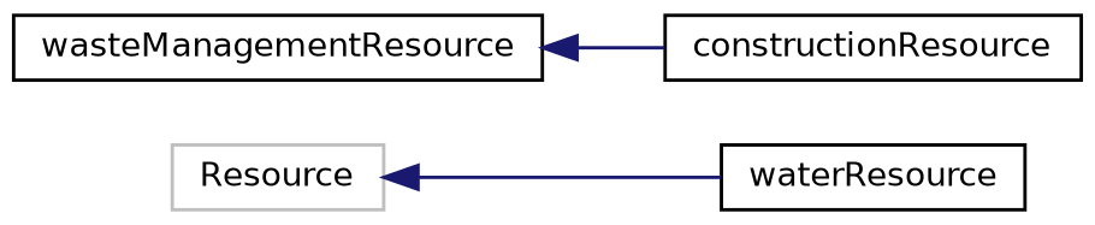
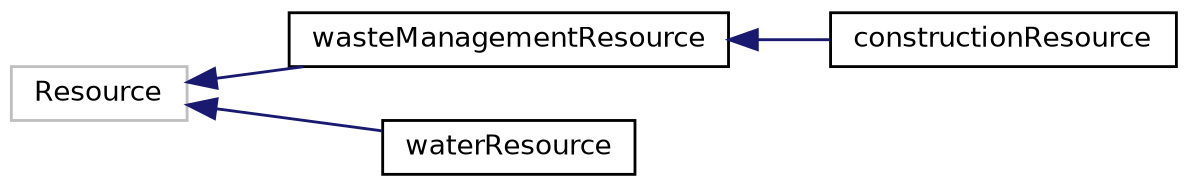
  digraph {
    rankdir=LR
    node [color=black fillcolor=white fontname=Helvetica fontsize=10 shape=record style=filled]
    edge [color=midnightblue dir=back fontname=Helvetica fontsize=10 labelfontname=Helvetica labelfontsize=10 style=solid]
    n1 [color=grey75 height=0.2 label=Resource width=0.4]
    n2 [height=0.2 label=wasteManagementResource width=0.4]
    n3 [height=0.2 label=waterResource width=0.4]
    n4 [height=0.2 label=constructionResource width=0.4]
+   n1 -> n2
    n1 -> n3
    n2 -> n4
  }
